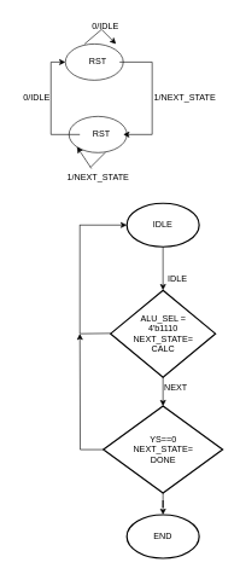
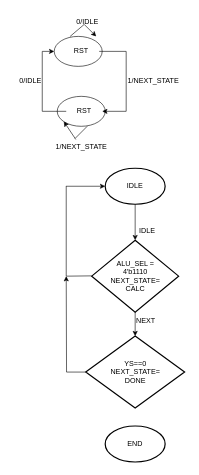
  <mxCell id="0" />
  <mxCell id="1" parent="0" />
  <mxCell id="2" value="" style="group" vertex="1" connectable="0" parent="1"><mxGeometry x="90" y="60" width="80" height="50" as="geometry" /></mxCell>
  <mxCell id="3" value="" style="ellipse;whiteSpace=wrap;html=1;" vertex="1" parent="2"><mxGeometry width="80" height="50" as="geometry" /></mxCell>
  <mxCell id="4" value="RST" style="text;html=1;align=center;verticalAlign=middle;whiteSpace=wrap;rounded=0;" vertex="1" parent="2"><mxGeometry x="15" y="10" width="60" height="30" as="geometry" /></mxCell>
  <mxCell id="5" value="" style="group" vertex="1" connectable="0" parent="1"><mxGeometry x="95" y="160" width="80" height="50" as="geometry" /></mxCell>
  <mxCell id="6" value="" style="ellipse;whiteSpace=wrap;html=1;" vertex="1" parent="5"><mxGeometry width="80" height="50" as="geometry" /></mxCell>
  <mxCell id="7" value="RST" style="text;html=1;align=center;verticalAlign=middle;whiteSpace=wrap;rounded=0;container=1;" vertex="1" parent="5"><mxGeometry x="15" y="10" width="60" height="30" as="geometry" /></mxCell>
  <mxCell id="8" style="edgeStyle=orthogonalEdgeStyle;rounded=0;orthogonalLoop=1;jettySize=auto;html=1;entryX=1;entryY=0.5;entryDx=0;entryDy=0;" edge="1" parent="1" source="4" target="7"><mxGeometry relative="1" as="geometry"><Array as="points"><mxPoint x="210" y="85" /><mxPoint x="210" y="185" /></Array></mxGeometry></mxCell>
  <mxCell id="9" style="edgeStyle=orthogonalEdgeStyle;rounded=0;orthogonalLoop=1;jettySize=auto;html=1;entryX=0;entryY=0.5;entryDx=0;entryDy=0;" edge="1" parent="1" source="7" target="3"><mxGeometry relative="1" as="geometry"><Array as="points"><mxPoint x="70" y="185" /><mxPoint x="70" y="85" /></Array></mxGeometry></mxCell>
  <mxCell id="10" value="0/IDLE" style="text;html=1;align=center;verticalAlign=middle;resizable=0;points=[];autosize=1;strokeColor=none;fillColor=none;" vertex="1" parent="1"><mxGeometry x="115" y="20" width="60" height="30" as="geometry" /></mxCell>
  <mxCell id="11" value="" style="endArrow=none;html=1;rounded=0;exitX=0;exitY=0;exitDx=0;exitDy=0;" edge="1" parent="1"><mxGeometry width="50" height="50" relative="1" as="geometry"><mxPoint x="116.5" y="60" as="sourcePoint" /><mxPoint x="140" y="40" as="targetPoint" /></mxGeometry></mxCell>
  <mxCell id="12" value="" style="endArrow=classic;html=1;rounded=0;" edge="1" parent="1"><mxGeometry width="50" height="50" relative="1" as="geometry"><mxPoint x="140" y="40" as="sourcePoint" /><mxPoint x="160" y="60" as="targetPoint" /></mxGeometry></mxCell>
  <mxCell id="13" value="1/NEXT_STATE" style="text;html=1;align=center;verticalAlign=middle;resizable=0;points=[];autosize=1;strokeColor=none;fillColor=none;" vertex="1" parent="1"><mxGeometry x="200" y="120" width="110" height="30" as="geometry" /></mxCell>
  <mxCell id="14" value="1/NEXT_STATE" style="text;html=1;align=center;verticalAlign=middle;resizable=0;points=[];autosize=1;strokeColor=none;fillColor=none;" vertex="1" parent="1"><mxGeometry x="80" y="230" width="110" height="30" as="geometry" /></mxCell>
  <mxCell id="15" value="" style="endArrow=none;html=1;rounded=0;" edge="1" parent="1"><mxGeometry width="50" height="50" relative="1" as="geometry"><mxPoint x="125" y="230" as="sourcePoint" /><mxPoint x="145" y="210" as="targetPoint" /></mxGeometry></mxCell>
  <mxCell id="16" value="" style="endArrow=classic;html=1;rounded=0;" edge="1" parent="1"><mxGeometry width="50" height="50" relative="1" as="geometry"><mxPoint x="126" y="232" as="sourcePoint" /><mxPoint x="106" y="202" as="targetPoint" /></mxGeometry></mxCell>
  <mxCell id="17" value="0/IDLE" style="text;html=1;align=center;verticalAlign=middle;resizable=0;points=[];autosize=1;strokeColor=none;fillColor=none;" vertex="1" parent="1"><mxGeometry x="20" y="120" width="60" height="30" as="geometry" /></mxCell>
  <mxCell id="18" value="ALU_SEL =&lt;div&gt;4'b1110&lt;br&gt;NEXT_STATE=&lt;div&gt;CALC&lt;/div&gt;&lt;/div&gt;" style="strokeWidth=2;html=1;shape=mxgraph.flowchart.decision;whiteSpace=wrap;" vertex="1" parent="1"><mxGeometry x="152.5" y="400" width="145" height="120" as="geometry" /></mxCell>
  <mxCell id="19" value="IDLE" style="strokeWidth=2;html=1;shape=mxgraph.flowchart.start_1;whiteSpace=wrap;" vertex="1" parent="1"><mxGeometry x="175" y="280" width="100" height="60" as="geometry" /></mxCell>
  <mxCell id="20" style="edgeStyle=orthogonalEdgeStyle;rounded=0;orthogonalLoop=1;jettySize=auto;html=1;exitX=0.5;exitY=1;exitDx=0;exitDy=0;exitPerimeter=0;entryX=0.5;entryY=0;entryDx=0;entryDy=0;entryPerimeter=0;" edge="1" parent="1" source="19" target="18"><mxGeometry relative="1" as="geometry" /></mxCell>
  <mxCell id="21" value="&lt;div&gt;&lt;br&gt;&lt;/div&gt;" style="edgeLabel;html=1;align=center;verticalAlign=middle;resizable=0;points=[];" vertex="1" connectable="0" parent="20"><mxGeometry x="0.311" y="1" relative="1" as="geometry"><mxPoint as="offset" /></mxGeometry></mxCell>
  <mxCell id="22" value="IDLE&lt;div style=&quot;forced-color-adjust: none;&quot;&gt;&lt;br style=&quot;forced-color-adjust: none; color: rgb(0, 0, 0); font-family: Helvetica; font-size: 11px; font-style: normal; font-variant-ligatures: normal; font-variant-caps: normal; font-weight: 400; letter-spacing: normal; orphans: 2; text-align: center; text-indent: 0px; text-transform: none; widows: 2; word-spacing: 0px; -webkit-text-stroke-width: 0px; white-space: nowrap; background-color: rgb(255, 255, 255); text-decoration-thickness: initial; text-decoration-style: initial; text-decoration-color: initial;&quot;&gt;&#10;&#10;&lt;/div&gt;" style="text;whiteSpace=wrap;html=1;" vertex="1" parent="1"><mxGeometry x="230" y="370" width="60" height="80" as="geometry" /></mxCell>
  <mxCell id="23" value="&lt;div style=&quot;forced-color-adjust: none;&quot;&gt;NEXT&lt;br style=&quot;forced-color-adjust: none; color: rgb(0, 0, 0); font-family: Helvetica; font-size: 11px; font-style: normal; font-variant-ligatures: normal; font-variant-caps: normal; font-weight: 400; letter-spacing: normal; orphans: 2; text-align: center; text-indent: 0px; text-transform: none; widows: 2; word-spacing: 0px; -webkit-text-stroke-width: 0px; white-space: nowrap; background-color: rgb(255, 255, 255); text-decoration-thickness: initial; text-decoration-style: initial; text-decoration-color: initial;&quot;&gt;&lt;br&gt;&lt;br&gt;&lt;/div&gt;" style="text;whiteSpace=wrap;html=1;" vertex="1" parent="1"><mxGeometry x="225" y="520" width="60" height="50" as="geometry" /></mxCell>
- <mxCell id="24" style="edgeStyle=orthogonalEdgeStyle;rounded=0;orthogonalLoop=1;jettySize=auto;html=1;" edge="1" parent="1" source="26" target="31"><mxGeometry relative="1" as="geometry" /></mxCell>
  <mxCell id="25" style="edgeStyle=orthogonalEdgeStyle;rounded=0;orthogonalLoop=1;jettySize=auto;html=1;" edge="1" parent="1" source="26"><mxGeometry relative="1" as="geometry"><mxPoint x="110" y="460" as="targetPoint" /></mxGeometry></mxCell>
  <mxCell id="26" value="YS==0&lt;br&gt;NEXT_STATE=&lt;div&gt;DONE&lt;/div&gt;" style="strokeWidth=2;html=1;shape=mxgraph.flowchart.decision;whiteSpace=wrap;" vertex="1" parent="1"><mxGeometry x="142.5" y="560" width="165" height="120" as="geometry" /></mxCell>
  <mxCell id="27" style="edgeStyle=orthogonalEdgeStyle;rounded=0;orthogonalLoop=1;jettySize=auto;html=1;entryX=0.5;entryY=0;entryDx=0;entryDy=0;entryPerimeter=0;" edge="1" parent="1" source="18" target="26"><mxGeometry relative="1" as="geometry" /></mxCell>
  <mxCell id="28" value="" style="endArrow=none;html=1;rounded=0;" edge="1" parent="1"><mxGeometry width="50" height="50" relative="1" as="geometry"><mxPoint x="110" y="460" as="sourcePoint" /><mxPoint x="152.5" y="459.5" as="targetPoint" /></mxGeometry></mxCell>
  <mxCell id="29" value="" style="endArrow=none;html=1;rounded=0;" edge="1" parent="1"><mxGeometry width="50" height="50" relative="1" as="geometry"><mxPoint x="110" y="460" as="sourcePoint" /><mxPoint x="110" y="309.5" as="targetPoint" /></mxGeometry></mxCell>
  <mxCell id="30" value="" style="endArrow=classic;html=1;rounded=0;entryX=0;entryY=0.5;entryDx=0;entryDy=0;entryPerimeter=0;" edge="1" parent="1" target="19"><mxGeometry width="50" height="50" relative="1" as="geometry"><mxPoint x="110" y="310" as="sourcePoint" /><mxPoint x="160" y="260" as="targetPoint" /></mxGeometry></mxCell>
  <mxCell id="31" value="END" style="strokeWidth=2;html=1;shape=mxgraph.flowchart.start_1;whiteSpace=wrap;" vertex="1" parent="1"><mxGeometry x="175" y="710" width="100" height="60" as="geometry" /></mxCell>
